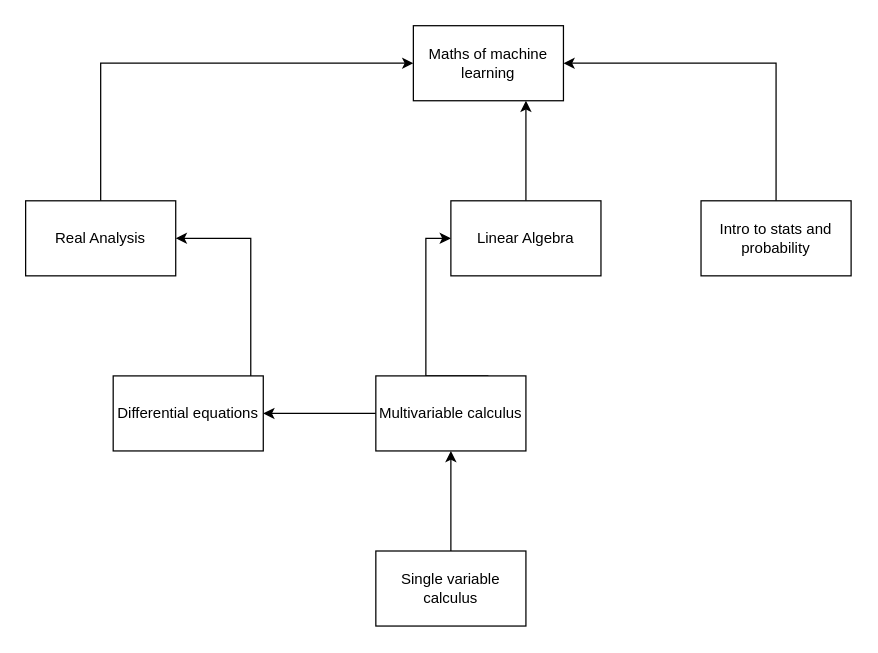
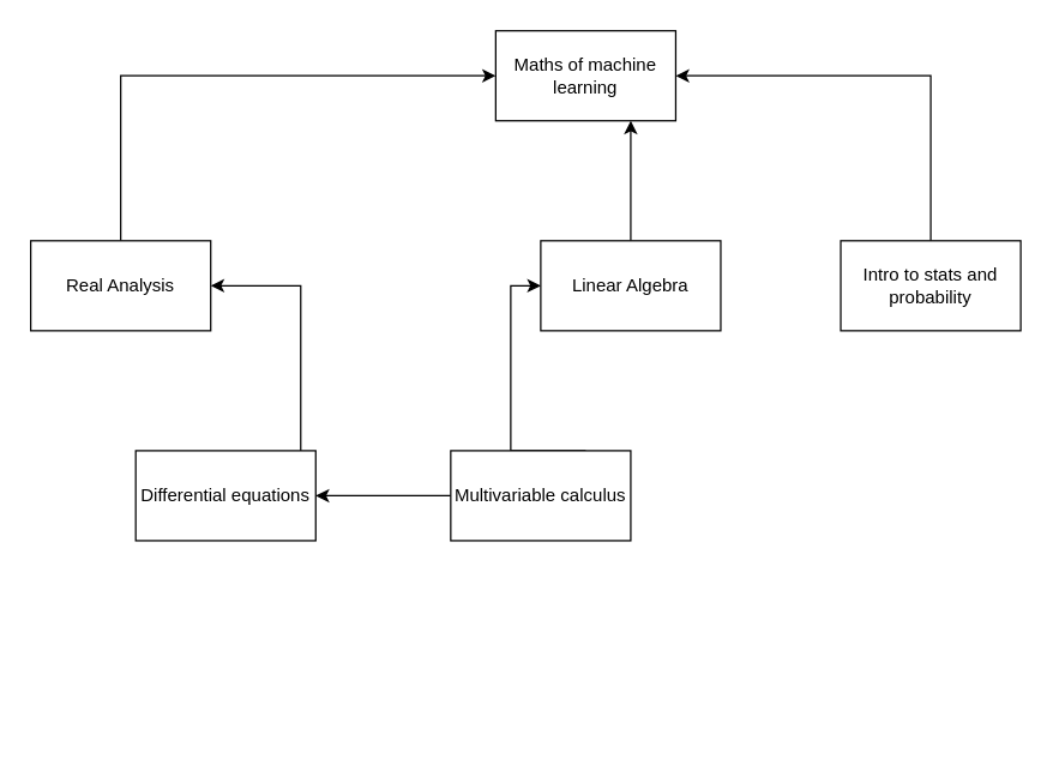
  <mxCell id="0" />
  <mxCell id="1" parent="0" />
  <mxCell id="2" value="&lt;div&gt;Maths of machine learning&lt;/div&gt;" style="rounded=0;whiteSpace=wrap;html=1;" vertex="1" parent="1"><mxGeometry x="330" y="20" width="120" height="60" as="geometry" /></mxCell>
  <mxCell id="3" style="edgeStyle=orthogonalEdgeStyle;rounded=0;orthogonalLoop=1;jettySize=auto;html=1;exitX=0.5;exitY=0;exitDx=0;exitDy=0;entryX=0;entryY=0.5;entryDx=0;entryDy=0;" edge="1" parent="1" source="4" target="2"><mxGeometry relative="1" as="geometry" /></mxCell>
  <mxCell id="4" value="&lt;div&gt;Real Analysis&lt;/div&gt;" style="rounded=0;whiteSpace=wrap;html=1;" vertex="1" parent="1"><mxGeometry x="20" y="160" width="120" height="60" as="geometry" /></mxCell>
  <mxCell id="5" style="edgeStyle=orthogonalEdgeStyle;rounded=0;orthogonalLoop=1;jettySize=auto;html=1;exitX=0.5;exitY=0;exitDx=0;exitDy=0;entryX=0.75;entryY=1;entryDx=0;entryDy=0;" edge="1" parent="1" source="6" target="2"><mxGeometry relative="1" as="geometry"><mxPoint x="420" y="100" as="targetPoint" /></mxGeometry></mxCell>
  <mxCell id="6" value="&lt;div&gt;Linear Algebra&lt;/div&gt;" style="rounded=0;whiteSpace=wrap;html=1;" vertex="1" parent="1"><mxGeometry x="360" y="160" width="120" height="60" as="geometry" /></mxCell>
  <mxCell id="7" style="edgeStyle=orthogonalEdgeStyle;rounded=0;orthogonalLoop=1;jettySize=auto;html=1;entryX=1;entryY=0.5;entryDx=0;entryDy=0;" edge="1" parent="1" source="8" target="2"><mxGeometry relative="1" as="geometry"><mxPoint x="550" y="260" as="targetPoint" /><Array as="points"><mxPoint x="620" y="50" /></Array></mxGeometry></mxCell>
  <mxCell id="8" value="&lt;div&gt;Intro to stats and probability&lt;/div&gt;" style="rounded=0;whiteSpace=wrap;html=1;" vertex="1" parent="1"><mxGeometry x="560" y="160" width="120" height="60" as="geometry" /></mxCell>
  <mxCell id="9" style="edgeStyle=orthogonalEdgeStyle;rounded=0;orthogonalLoop=1;jettySize=auto;html=1;exitX=0.75;exitY=0;exitDx=0;exitDy=0;entryX=0;entryY=0.5;entryDx=0;entryDy=0;" edge="1" parent="1" source="11" target="6"><mxGeometry relative="1" as="geometry"><mxPoint x="300" y="180" as="targetPoint" /><Array as="points"><mxPoint x="340" y="300" /><mxPoint x="340" y="190" /></Array></mxGeometry></mxCell>
  <mxCell id="10" style="edgeStyle=orthogonalEdgeStyle;rounded=0;orthogonalLoop=1;jettySize=auto;html=1;exitX=0;exitY=0.5;exitDx=0;exitDy=0;entryX=1;entryY=0.5;entryDx=0;entryDy=0;" edge="1" parent="1" source="11" target="13"><mxGeometry relative="1" as="geometry" /></mxCell>
  <mxCell id="11" value="&lt;div&gt;Multivariable calculus&lt;/div&gt;" style="rounded=0;whiteSpace=wrap;html=1;" vertex="1" parent="1"><mxGeometry x="300" y="300" width="120" height="60" as="geometry" /></mxCell>
  <mxCell id="12" style="edgeStyle=orthogonalEdgeStyle;rounded=0;orthogonalLoop=1;jettySize=auto;html=1;entryX=1;entryY=0.5;entryDx=0;entryDy=0;" edge="1" parent="1" source="13" target="4"><mxGeometry relative="1" as="geometry"><mxPoint x="90" y="230" as="targetPoint" /><Array as="points"><mxPoint x="200" y="190" /></Array></mxGeometry></mxCell>
  <mxCell id="13" value="&lt;div&gt;Differential equations&lt;/div&gt;" style="rounded=0;whiteSpace=wrap;html=1;" vertex="1" parent="1"><mxGeometry x="90" y="300" width="120" height="60" as="geometry" /></mxCell>
- <mxCell id="14" style="edgeStyle=orthogonalEdgeStyle;rounded=0;orthogonalLoop=1;jettySize=auto;html=1;entryX=0.5;entryY=1;entryDx=0;entryDy=0;" edge="1" parent="1" source="15" target="11"><mxGeometry relative="1" as="geometry" /></mxCell>
- <mxCell id="15" value="&lt;div&gt;Single variable calculus&lt;/div&gt;" style="rounded=0;whiteSpace=wrap;html=1;" vertex="1" parent="1"><mxGeometry x="300" y="440" width="120" height="60" as="geometry" /></mxCell>
